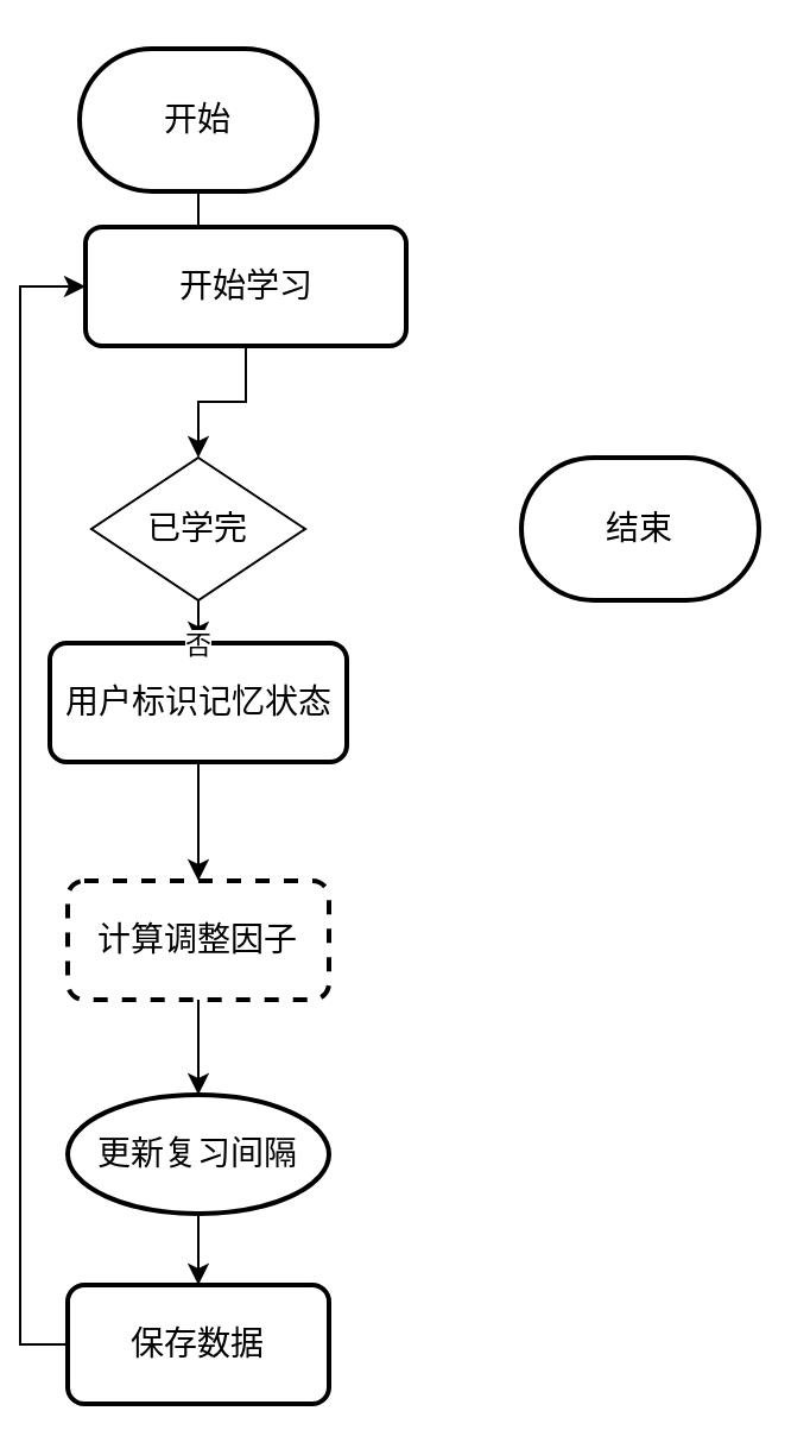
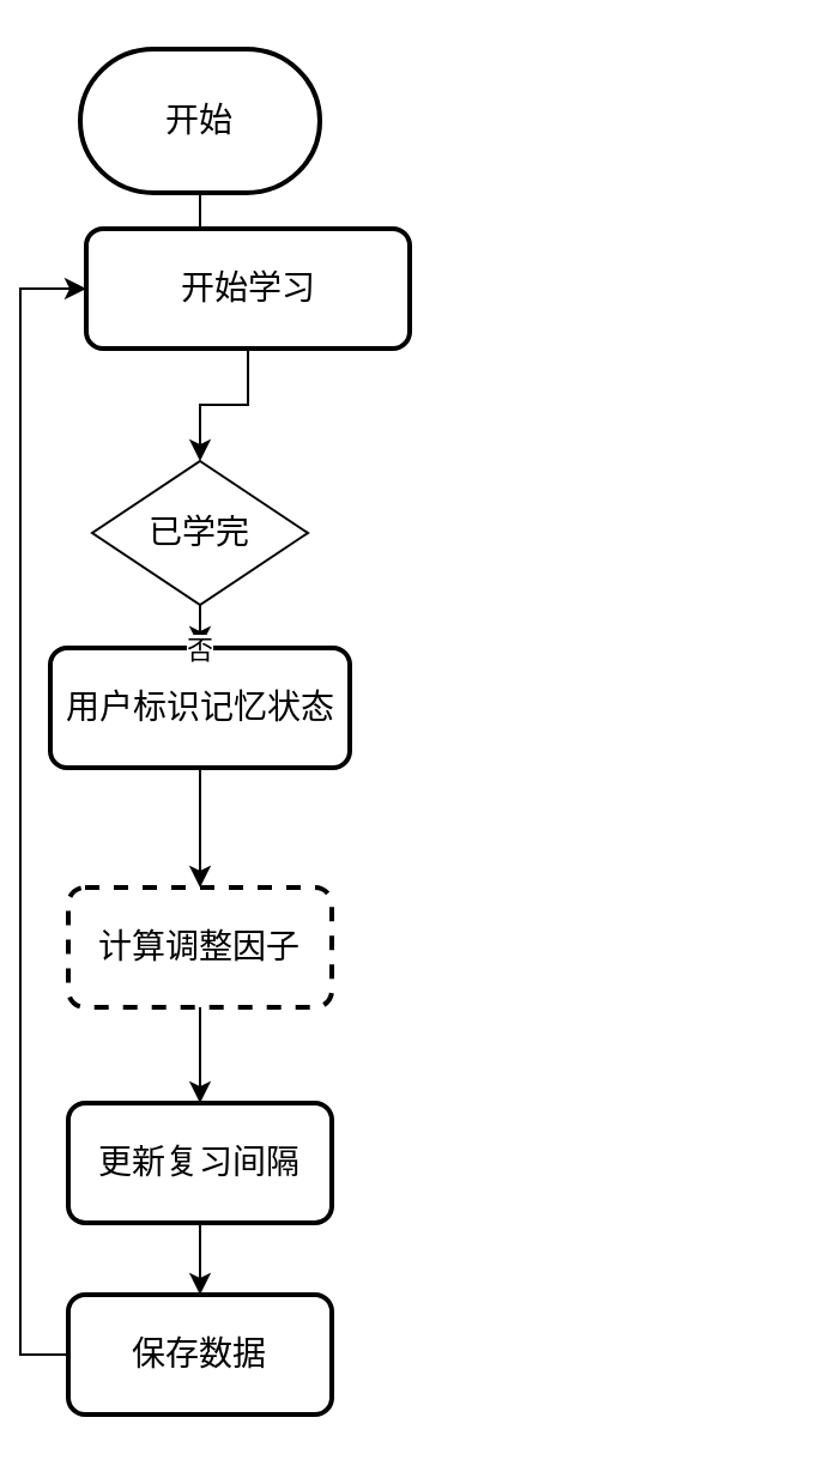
  <mxCell id="0" />
  <mxCell id="1" parent="0" />
  <mxCell id="2" value="" style="edgeStyle=orthogonalEdgeStyle;rounded=0;orthogonalLoop=1;jettySize=auto;html=1;" edge="1" parent="1" source="3" target="6"><mxGeometry relative="1" as="geometry" /></mxCell>
  <mxCell id="3" value="开始" style="strokeWidth=2;html=1;shape=mxgraph.flowchart.terminator;whiteSpace=wrap;fontSize=14;" vertex="1" parent="1"><mxGeometry x="33" y="20" width="100" height="60" as="geometry" /></mxCell>
- <mxCell id="4" value="结束" style="strokeWidth=2;html=1;shape=mxgraph.flowchart.terminator;whiteSpace=wrap;fontSize=14;" vertex="1" parent="1"><mxGeometry x="219" y="192" width="100" height="60" as="geometry" /></mxCell>
  <mxCell id="5" value="" style="edgeStyle=orthogonalEdgeStyle;rounded=0;orthogonalLoop=1;jettySize=auto;html=1;" edge="1" parent="1" source="6" target="17"><mxGeometry relative="1" as="geometry" /></mxCell>
  <mxCell id="6" value="开始学习" style="rounded=1;whiteSpace=wrap;html=1;absoluteArcSize=1;arcSize=14;strokeWidth=2;fontSize=14;" vertex="1" parent="1"><mxGeometry x="35.5" y="95" width="135" height="50" as="geometry" /></mxCell>
  <mxCell id="7" value="" style="edgeStyle=orthogonalEdgeStyle;rounded=0;orthogonalLoop=1;jettySize=auto;html=1;" edge="1" parent="1" source="8" target="10"><mxGeometry relative="1" as="geometry" /></mxCell>
  <mxCell id="8" value="用户标识记忆状态" style="rounded=1;whiteSpace=wrap;html=1;absoluteArcSize=1;arcSize=14;strokeWidth=2;fontSize=14;" vertex="1" parent="1"><mxGeometry x="20.5" y="270" width="125" height="50" as="geometry" /></mxCell>
  <mxCell id="9" value="" style="edgeStyle=orthogonalEdgeStyle;rounded=0;orthogonalLoop=1;jettySize=auto;html=1;" edge="1" parent="1" source="10" target="12"><mxGeometry relative="1" as="geometry" /></mxCell>
  <mxCell id="10" value="计算调整因子" style="rounded=1;whiteSpace=wrap;html=1;absoluteArcSize=1;arcSize=14;strokeWidth=2;fontSize=14;dashed=1;" vertex="1" parent="1"><mxGeometry x="28" y="370" width="110" height="50" as="geometry" /></mxCell>
  <mxCell id="11" value="" style="edgeStyle=orthogonalEdgeStyle;rounded=0;orthogonalLoop=1;jettySize=auto;html=1;" edge="1" parent="1" source="12" target="14"><mxGeometry relative="1" as="geometry" /></mxCell>
- <mxCell id="12" value="更新复习间隔" style="ellipse;whiteSpace=wrap;html=1;absoluteArcSize=1;arcSize=14;strokeWidth=2;fontSize=14;" vertex="1" parent="1"><mxGeometry x="28" y="460" width="110" height="50" as="geometry" /></mxCell>
+ <mxCell id="12" value="更新复习间隔" style="rounded=1;whiteSpace=wrap;html=1;absoluteArcSize=1;arcSize=14;strokeWidth=2;fontSize=14;" vertex="1" parent="1"><mxGeometry x="28" y="460" width="110" height="50" as="geometry" /></mxCell>
  <mxCell id="13" style="edgeStyle=orthogonalEdgeStyle;rounded=0;orthogonalLoop=1;jettySize=auto;html=1;entryX=0;entryY=0.5;entryDx=0;entryDy=0;exitX=0;exitY=0.5;exitDx=0;exitDy=0;" edge="1" parent="1" source="14" target="6"><mxGeometry relative="1" as="geometry" /></mxCell>
  <mxCell id="14" value="保存数据" style="rounded=1;whiteSpace=wrap;html=1;absoluteArcSize=1;arcSize=14;strokeWidth=2;fontSize=14;" vertex="1" parent="1"><mxGeometry x="28" y="540" width="110" height="50" as="geometry" /></mxCell>
  <mxCell id="15" style="edgeStyle=orthogonalEdgeStyle;rounded=0;orthogonalLoop=1;jettySize=auto;html=1;" edge="1" parent="1" source="17" target="8"><mxGeometry relative="1" as="geometry" /></mxCell>
  <mxCell id="16" value="否" style="edgeLabel;html=1;align=center;verticalAlign=middle;resizable=0;points=[];" vertex="1" connectable="0" parent="15"><mxGeometry x="-0.429" y="-1" relative="1" as="geometry"><mxPoint as="offset" /></mxGeometry></mxCell>
  <mxCell id="17" value="已学完" style="shape=rhombus;perimeter=rhombusPerimeter;whiteSpace=wrap;html=1;align=center;fontSize=14;" vertex="1" parent="1"><mxGeometry x="38" y="192" width="90" height="60" as="geometry" /></mxCell>
